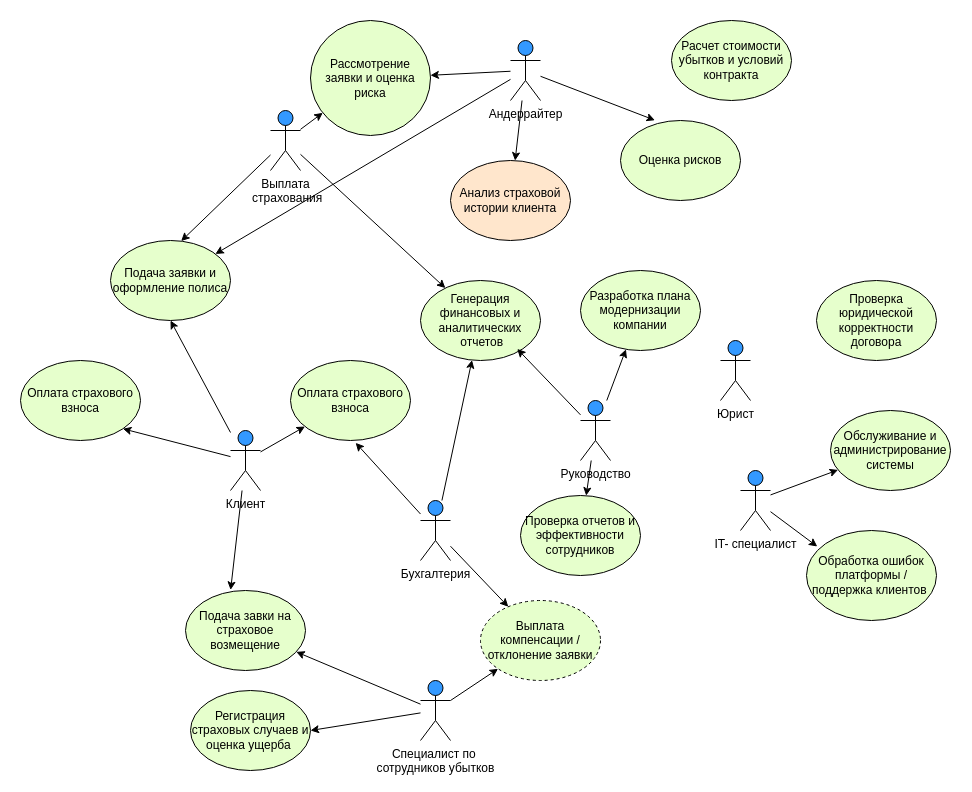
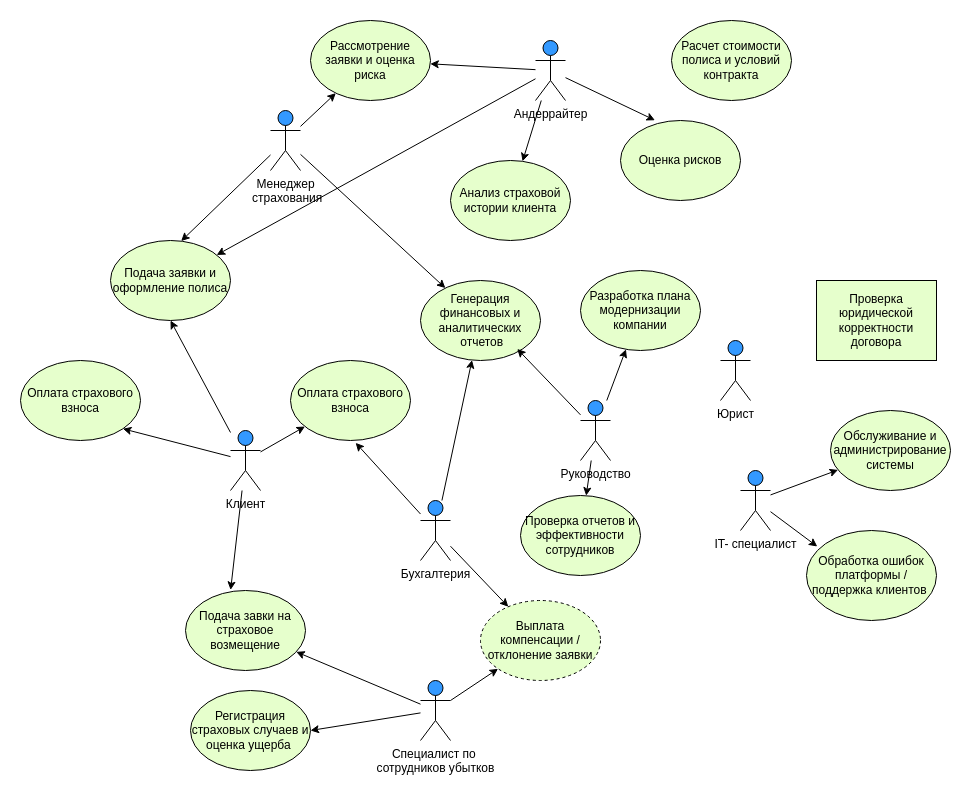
  <mxCell id="0" />
  <mxCell id="1" parent="0" />
  <mxCell id="2" value="Клиент" style="shape=umlActor;verticalLabelPosition=bottom;verticalAlign=top;html=1;outlineConnect=0;fillColor=#3399FF;" vertex="1" parent="1"><mxGeometry x="230" y="430" width="30" height="60" as="geometry" /></mxCell>
- <mxCell id="3" value="Выплата&lt;div&gt;&amp;nbsp;страхования&lt;/div&gt;" style="shape=umlActor;verticalLabelPosition=bottom;verticalAlign=top;html=1;outlineConnect=0;fillColor=#3399FF;" vertex="1" parent="1"><mxGeometry x="270" y="110" width="30" height="60" as="geometry" /></mxCell>
+ <mxCell id="3" value="Менеджер&lt;div&gt;&amp;nbsp;страхования&lt;/div&gt;" style="shape=umlActor;verticalLabelPosition=bottom;verticalAlign=top;html=1;outlineConnect=0;fillColor=#3399FF;" vertex="1" parent="1"><mxGeometry x="270" y="110" width="30" height="60" as="geometry" /></mxCell>
  <mxCell id="4" value="IT- специалист" style="shape=umlActor;verticalLabelPosition=bottom;verticalAlign=top;html=1;outlineConnect=0;fillColor=#3399FF;" vertex="1" parent="1"><mxGeometry x="740" y="470" width="30" height="60" as="geometry" /></mxCell>
  <mxCell id="5" value="Бухгалтерия" style="shape=umlActor;verticalLabelPosition=bottom;verticalAlign=top;html=1;outlineConnect=0;fillColor=#3399FF;" vertex="1" parent="1"><mxGeometry x="420" y="500" width="30" height="60" as="geometry" /></mxCell>
  <mxCell id="6" value="Юрист" style="shape=umlActor;verticalLabelPosition=bottom;verticalAlign=top;html=1;outlineConnect=0;fillColor=#3399FF;" vertex="1" parent="1"><mxGeometry x="720" y="340" width="30" height="60" as="geometry" /></mxCell>
  <mxCell id="7" value="Оплата страхового взноса" style="ellipse;whiteSpace=wrap;html=1;fillColor=#E6FFCC;" vertex="1" parent="1"><mxGeometry x="290" y="360" width="120" height="80" as="geometry" /></mxCell>
  <mxCell id="8" value="Оплата страхового взноса" style="ellipse;whiteSpace=wrap;html=1;fillColor=#E6FFCC;" vertex="1" parent="1"><mxGeometry x="20" y="360" width="120" height="80" as="geometry" /></mxCell>
  <mxCell id="9" value="Подача завки на страховое возмещение" style="ellipse;whiteSpace=wrap;html=1;fillColor=#E6FFCC;" vertex="1" parent="1"><mxGeometry x="185" y="590" width="120" height="80" as="geometry" /></mxCell>
- <mxCell id="10" value="Рассмотрение заявки и оценка риска" style="ellipse;whiteSpace=wrap;html=1;fillColor=#E6FFCC;" vertex="1" parent="1"><mxGeometry x="310" y="20" width="120" height="115" as="geometry" /></mxCell>
+ <mxCell id="10" value="Рассмотрение заявки и оценка риска" style="ellipse;whiteSpace=wrap;html=1;fillColor=#E6FFCC;" vertex="1" parent="1"><mxGeometry x="310" y="20" width="120" height="80" as="geometry" /></mxCell>
  <mxCell id="11" value="Выплата компенсации / отклонение заявки" style="ellipse;whiteSpace=wrap;html=1;fillColor=#E6FFCC;dashed=1;" vertex="1" parent="1"><mxGeometry x="480" y="600" width="120" height="80" as="geometry" /></mxCell>
  <mxCell id="12" value="Генерация финансовых и аналитических&lt;div&gt;&amp;nbsp;отчетов&lt;/div&gt;" style="ellipse;whiteSpace=wrap;html=1;fillColor=#E6FFCC;" vertex="1" parent="1"><mxGeometry x="420" y="280" width="120" height="80" as="geometry" /></mxCell>
- <mxCell id="13" value="Проверка юридической корректности договора" style="ellipse;whiteSpace=wrap;html=1;fillColor=#E6FFCC;" vertex="1" parent="1"><mxGeometry x="816" y="280" width="120" height="80" as="geometry" /></mxCell>
+ <mxCell id="13" value="Проверка юридической корректности договора" style="whiteSpace=wrap;html=1;fillColor=#E6FFCC;rounded=0;" vertex="1" parent="1"><mxGeometry x="816" y="280" width="120" height="80" as="geometry" /></mxCell>
  <mxCell id="14" value="Обслуживание и администрирование системы" style="ellipse;whiteSpace=wrap;html=1;fillColor=#E6FFCC;" vertex="1" parent="1"><mxGeometry x="830" y="410" width="120" height="80" as="geometry" /></mxCell>
  <mxCell id="15" value="Обработка ошибок платформы / поддержка клиентов&amp;nbsp;" style="ellipse;whiteSpace=wrap;html=1;fillColor=#E6FFCC;" vertex="1" parent="1"><mxGeometry x="806" y="530" width="130" height="90" as="geometry" /></mxCell>
  <mxCell id="16" value="Подача заявки и оформление полиса" style="ellipse;whiteSpace=wrap;html=1;fillColor=#E6FFCC;" vertex="1" parent="1"><mxGeometry x="110" y="240" width="120" height="80" as="geometry" /></mxCell>
- <mxCell id="17" value="Расчет стоимости убытков и условий контракта" style="ellipse;whiteSpace=wrap;html=1;fillColor=#E6FFCC;" vertex="1" parent="1"><mxGeometry x="671" y="20" width="120" height="80" as="geometry" /></mxCell>
+ <mxCell id="17" value="Расчет стоимости полиса и условий контракта" style="ellipse;whiteSpace=wrap;html=1;fillColor=#E6FFCC;" vertex="1" parent="1"><mxGeometry x="671" y="20" width="120" height="80" as="geometry" /></mxCell>
  <mxCell id="18" value="Оценка рисков" style="ellipse;whiteSpace=wrap;html=1;fillColor=#E6FFCC;" vertex="1" parent="1"><mxGeometry x="620" y="120" width="120" height="80" as="geometry" /></mxCell>
- <mxCell id="19" value="Андеррайтер" style="shape=umlActor;verticalLabelPosition=bottom;verticalAlign=top;html=1;outlineConnect=0;fillColor=#3399FF;" vertex="1" parent="1"><mxGeometry x="510" y="40" width="30" height="60" as="geometry" /></mxCell>
+ <mxCell id="19" value="Андеррайтер" style="shape=umlActor;verticalLabelPosition=bottom;verticalAlign=top;html=1;outlineConnect=0;fillColor=#3399FF;" vertex="1" parent="1"><mxGeometry x="535" y="40" width="30" height="60" as="geometry" /></mxCell>
  <mxCell id="20" value="Специалист по&amp;nbsp;&lt;div&gt;сотрудников убытков&lt;/div&gt;" style="shape=umlActor;verticalLabelPosition=bottom;verticalAlign=top;html=1;outlineConnect=0;fillColor=#3399FF;" vertex="1" parent="1"><mxGeometry x="420" y="680" width="30" height="60" as="geometry" /></mxCell>
- <mxCell id="21" value="Анализ страховой истории клиента" style="ellipse;whiteSpace=wrap;html=1;fillColor=#ffe6cc;" vertex="1" parent="1"><mxGeometry x="450" y="160" width="120" height="80" as="geometry" /></mxCell>
+ <mxCell id="21" value="Анализ страховой истории клиента" style="ellipse;whiteSpace=wrap;html=1;fillColor=#E6FFCC;" vertex="1" parent="1"><mxGeometry x="450" y="160" width="120" height="80" as="geometry" /></mxCell>
  <mxCell id="22" value="Регистрация страховых случаев и оценка ущерба&amp;nbsp;" style="ellipse;whiteSpace=wrap;html=1;fillColor=#E6FFCC;" vertex="1" parent="1"><mxGeometry x="190" y="690" width="120" height="80" as="geometry" /></mxCell>
  <mxCell id="23" value="" style="endArrow=classic;html=1;rounded=0;" edge="1" parent="1" source="2" target="7"><mxGeometry width="50" height="50" relative="1" as="geometry"><mxPoint x="270" y="460" as="sourcePoint" /><mxPoint x="320" y="410" as="targetPoint" /></mxGeometry></mxCell>
  <mxCell id="24" value="" style="endArrow=classic;html=1;rounded=0;entryX=0.5;entryY=1;entryDx=0;entryDy=0;" edge="1" parent="1" source="2" target="16"><mxGeometry width="50" height="50" relative="1" as="geometry"><mxPoint x="245" y="440" as="sourcePoint" /><mxPoint x="242.5" y="370" as="targetPoint" /></mxGeometry></mxCell>
  <mxCell id="25" value="" style="endArrow=classic;html=1;rounded=0;entryX=0.543;entryY=1.029;entryDx=0;entryDy=0;entryPerimeter=0;" edge="1" parent="1" source="5" target="7"><mxGeometry width="50" height="50" relative="1" as="geometry"><mxPoint x="450" y="480" as="sourcePoint" /><mxPoint x="570" y="470" as="targetPoint" /></mxGeometry></mxCell>
  <mxCell id="26" value="" style="endArrow=classic;html=1;rounded=0;entryX=0.589;entryY=0.007;entryDx=0;entryDy=0;entryPerimeter=0;" edge="1" parent="1" source="3" target="16"><mxGeometry width="50" height="50" relative="1" as="geometry"><mxPoint x="270" y="170" as="sourcePoint" /><mxPoint x="320" y="130" as="targetPoint" /></mxGeometry></mxCell>
  <mxCell id="27" value="" style="endArrow=classic;html=1;rounded=0;entryX=0.376;entryY=-0.007;entryDx=0;entryDy=0;entryPerimeter=0;" edge="1" parent="1" source="2" target="9"><mxGeometry width="50" height="50" relative="1" as="geometry"><mxPoint x="250" y="530" as="sourcePoint" /><mxPoint x="210" y="580" as="targetPoint" /></mxGeometry></mxCell>
  <mxCell id="28" value="" style="endArrow=classic;html=1;rounded=0;" edge="1" parent="1" source="20" target="9"><mxGeometry width="50" height="50" relative="1" as="geometry"><mxPoint x="440" y="750" as="sourcePoint" /><mxPoint x="530" y="720" as="targetPoint" /></mxGeometry></mxCell>
  <mxCell id="29" value="" style="endArrow=classic;html=1;rounded=0;" edge="1" parent="1" source="3" target="10"><mxGeometry width="50" height="50" relative="1" as="geometry"><mxPoint x="320" y="160" as="sourcePoint" /><mxPoint x="400" y="200" as="targetPoint" /></mxGeometry></mxCell>
  <mxCell id="30" value="" style="endArrow=classic;html=1;rounded=0;" edge="1" parent="1" source="19" target="10"><mxGeometry width="50" height="50" relative="1" as="geometry"><mxPoint x="516" y="120" as="sourcePoint" /><mxPoint x="500" y="190" as="targetPoint" /></mxGeometry></mxCell>
  <mxCell id="31" value="" style="endArrow=classic;html=1;rounded=0;" edge="1" parent="1" source="5" target="11"><mxGeometry width="50" height="50" relative="1" as="geometry"><mxPoint x="470" y="560" as="sourcePoint" /><mxPoint x="503.81" y="610.85" as="targetPoint" /></mxGeometry></mxCell>
  <mxCell id="32" value="" style="endArrow=classic;html=1;rounded=0;" edge="1" parent="1" source="20" target="11"><mxGeometry width="50" height="50" relative="1" as="geometry"><mxPoint x="510" y="700" as="sourcePoint" /><mxPoint x="550" y="680" as="targetPoint" /></mxGeometry></mxCell>
  <mxCell id="33" value="" style="endArrow=classic;html=1;rounded=0;" edge="1" parent="1" source="5" target="12"><mxGeometry width="50" height="50" relative="1" as="geometry"><mxPoint x="480" y="460" as="sourcePoint" /><mxPoint x="530" y="410" as="targetPoint" /></mxGeometry></mxCell>
  <mxCell id="34" value="" style="endArrow=classic;html=1;rounded=0;" edge="1" parent="1" source="3" target="12"><mxGeometry width="50" height="50" relative="1" as="geometry"><mxPoint x="340" y="230" as="sourcePoint" /><mxPoint x="390" y="180" as="targetPoint" /></mxGeometry></mxCell>
  <mxCell id="35" value="" style="endArrow=classic;html=1;rounded=0;" edge="1" parent="1" source="4" target="14"><mxGeometry width="50" height="50" relative="1" as="geometry"><mxPoint x="791" y="550" as="sourcePoint" /><mxPoint x="841" y="500" as="targetPoint" /></mxGeometry></mxCell>
  <mxCell id="36" value="" style="endArrow=classic;html=1;rounded=0;entryX=0.287;entryY=-0.003;entryDx=0;entryDy=0;entryPerimeter=0;" edge="1" parent="1" source="19" target="18"><mxGeometry width="50" height="50" relative="1" as="geometry"><mxPoint x="560" y="80" as="sourcePoint" /><mxPoint x="610" y="30" as="targetPoint" /></mxGeometry></mxCell>
  <mxCell id="37" value="" style="endArrow=classic;html=1;rounded=0;entryX=0.083;entryY=0.178;entryDx=0;entryDy=0;entryPerimeter=0;" edge="1" parent="1" source="4" target="15"><mxGeometry width="50" height="50" relative="1" as="geometry"><mxPoint x="860" y="540" as="sourcePoint" /><mxPoint x="910" y="490" as="targetPoint" /></mxGeometry></mxCell>
  <mxCell id="38" value="" style="endArrow=classic;html=1;rounded=0;entryX=1;entryY=1;entryDx=0;entryDy=0;" edge="1" parent="1" source="2" target="8"><mxGeometry width="50" height="50" relative="1" as="geometry"><mxPoint x="210" y="470" as="sourcePoint" /><mxPoint x="260" y="420" as="targetPoint" /></mxGeometry></mxCell>
  <mxCell id="39" value="" style="endArrow=classic;html=1;rounded=0;" edge="1" parent="1" source="19" target="21"><mxGeometry width="50" height="50" relative="1" as="geometry"><mxPoint x="550" y="90" as="sourcePoint" /><mxPoint x="600" y="60" as="targetPoint" /></mxGeometry></mxCell>
  <mxCell id="40" value="" style="endArrow=classic;html=1;rounded=0;entryX=1;entryY=0.5;entryDx=0;entryDy=0;" edge="1" parent="1" source="20" target="22"><mxGeometry width="50" height="50" relative="1" as="geometry"><mxPoint x="390" y="780" as="sourcePoint" /><mxPoint x="440" y="730" as="targetPoint" /></mxGeometry></mxCell>
  <mxCell id="41" value="" style="endArrow=classic;html=1;rounded=0;" edge="1" parent="1" source="19" target="16"><mxGeometry width="50" height="50" relative="1" as="geometry"><mxPoint x="540" y="60" as="sourcePoint" /><mxPoint x="590" y="10" as="targetPoint" /></mxGeometry></mxCell>
  <mxCell id="42" value="Руководство" style="shape=umlActor;verticalLabelPosition=bottom;verticalAlign=top;html=1;outlineConnect=0;fillColor=#3399FF;" vertex="1" parent="1"><mxGeometry x="580" y="400" width="30" height="60" as="geometry" /></mxCell>
  <mxCell id="43" value="" style="endArrow=classic;html=1;rounded=0;entryX=0.806;entryY=0.855;entryDx=0;entryDy=0;entryPerimeter=0;" edge="1" parent="1" source="42" target="12"><mxGeometry width="50" height="50" relative="1" as="geometry"><mxPoint x="580" y="410" as="sourcePoint" /><mxPoint x="630" y="360" as="targetPoint" /></mxGeometry></mxCell>
  <mxCell id="44" value="Разработка плана модернизации компании" style="ellipse;whiteSpace=wrap;html=1;fillColor=#E6FFCC;" vertex="1" parent="1"><mxGeometry x="580" y="270" width="120" height="80" as="geometry" /></mxCell>
  <mxCell id="45" value="" style="endArrow=classic;html=1;rounded=0;" edge="1" parent="1" source="42" target="44"><mxGeometry width="50" height="50" relative="1" as="geometry"><mxPoint x="610" y="420" as="sourcePoint" /><mxPoint x="660" y="370" as="targetPoint" /></mxGeometry></mxCell>
  <mxCell id="46" value="Проверка отчетов и эффективности сотрудников" style="ellipse;whiteSpace=wrap;html=1;fillColor=#E6FFCC;" vertex="1" parent="1"><mxGeometry x="520" y="495" width="120" height="80" as="geometry" /></mxCell>
  <mxCell id="47" value="" style="endArrow=classic;html=1;rounded=0;" edge="1" parent="1" source="42" target="46"><mxGeometry width="50" height="50" relative="1" as="geometry"><mxPoint x="590" y="460" as="sourcePoint" /><mxPoint x="640" y="410" as="targetPoint" /></mxGeometry></mxCell>
